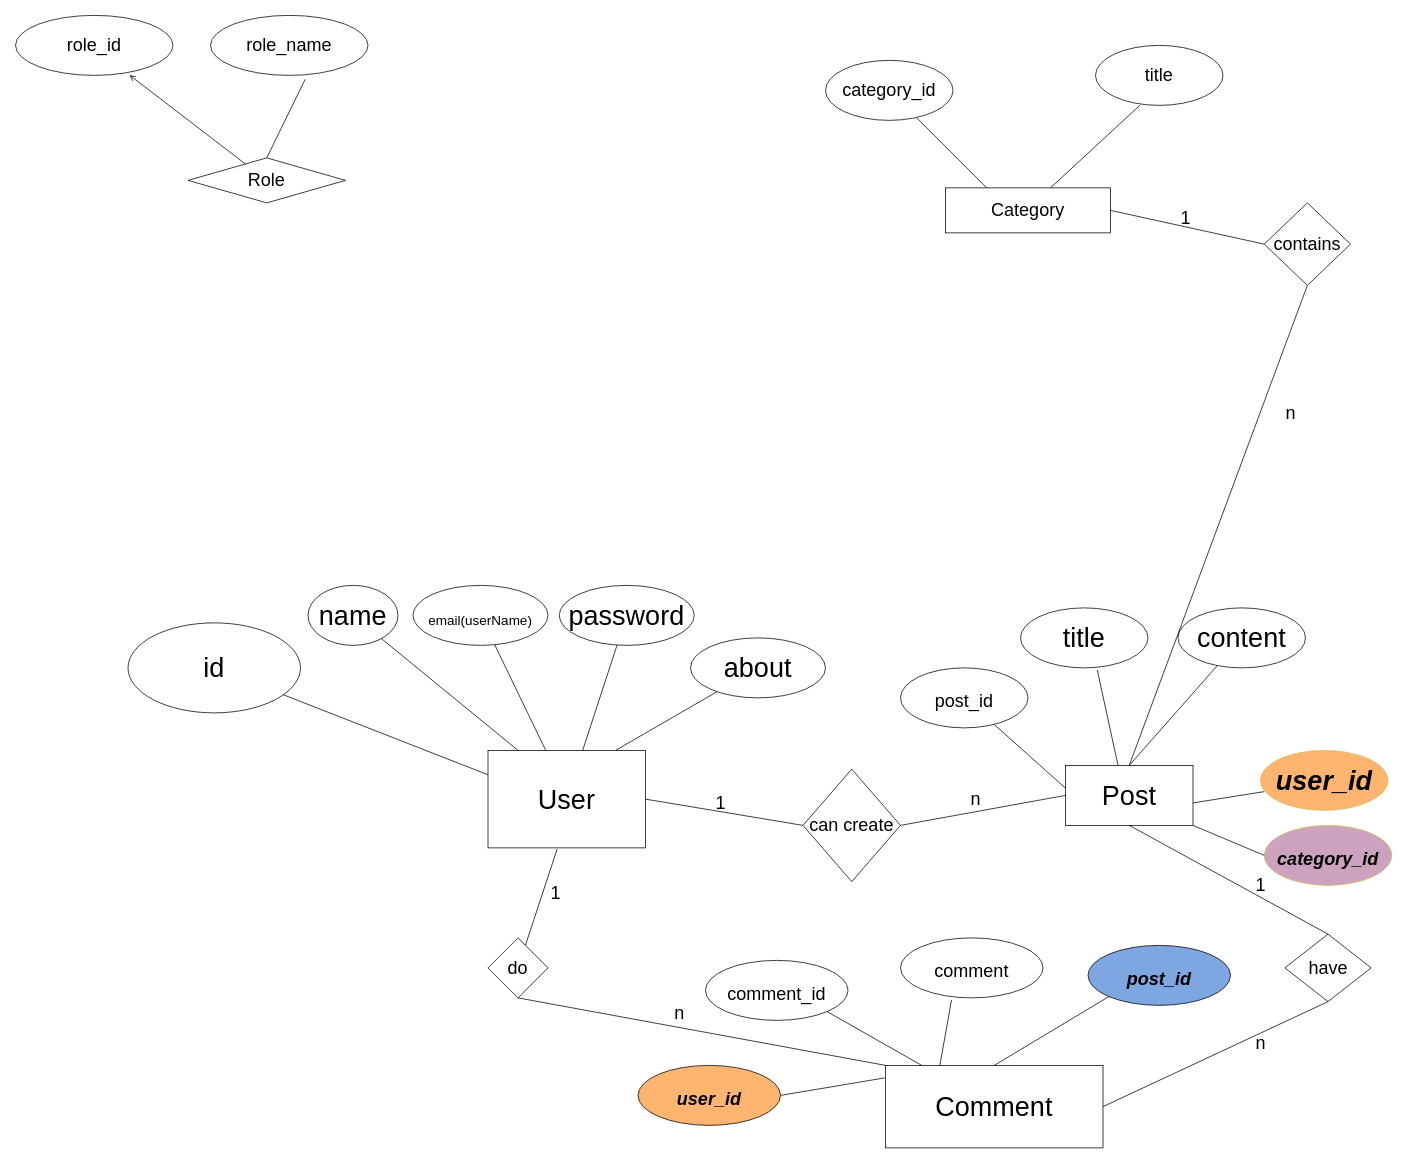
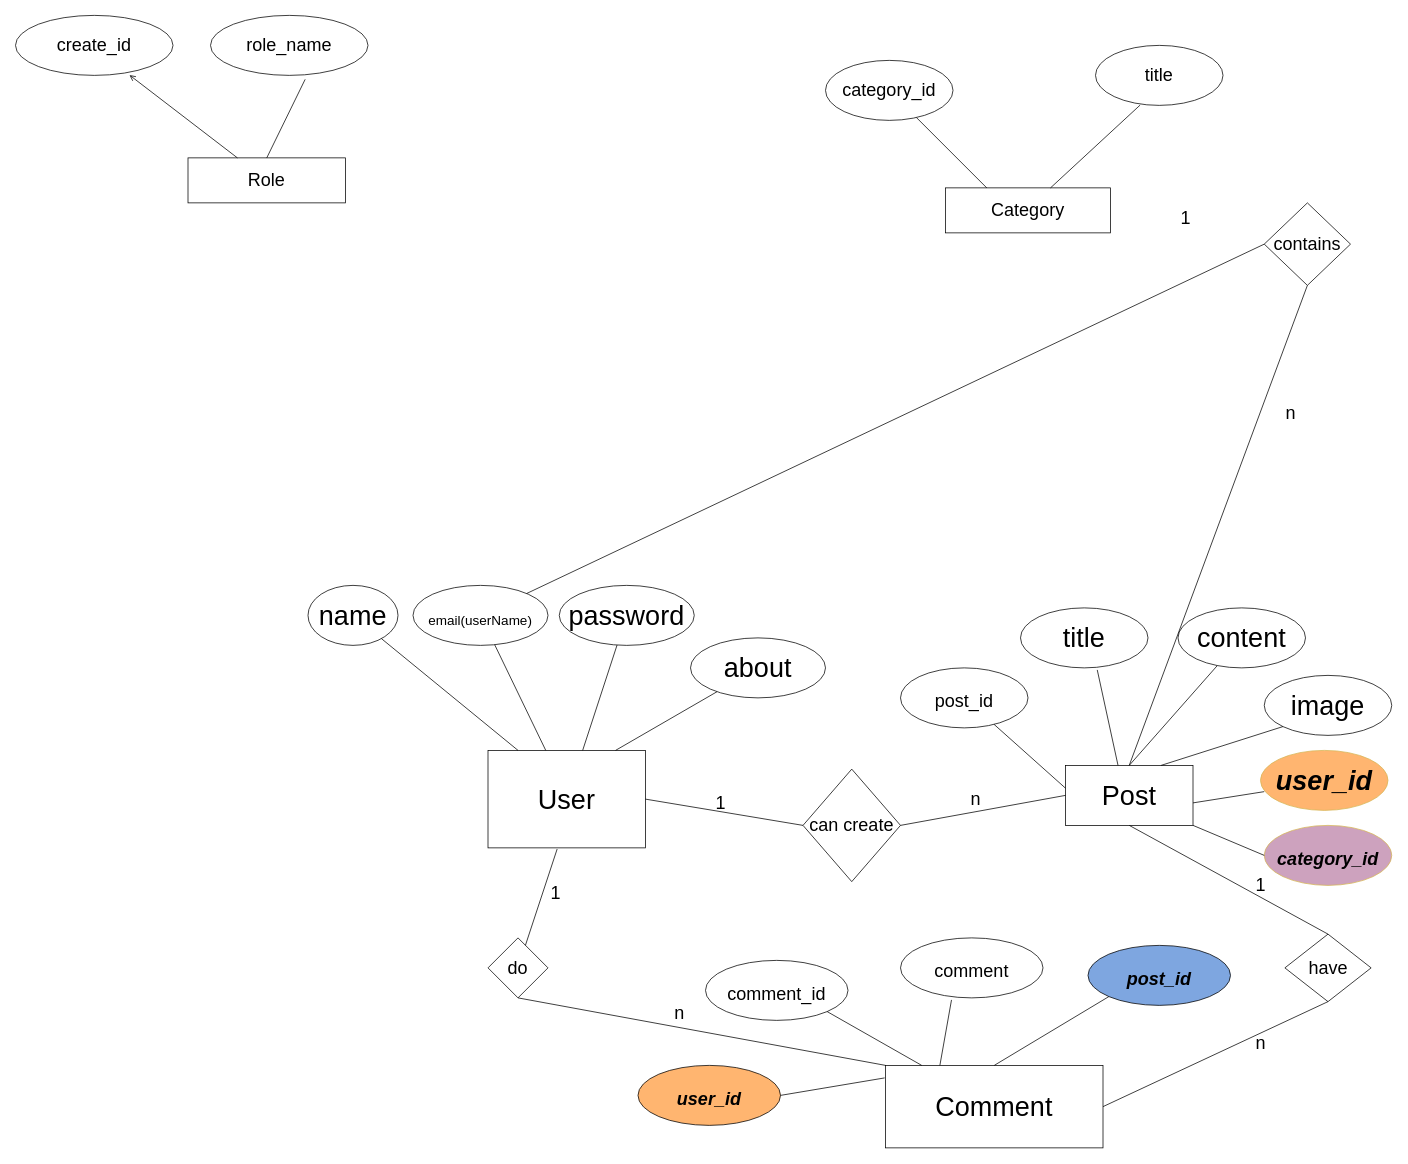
  <mxCell id="0" />
  <mxCell id="1" parent="0" />
  <mxCell id="2" value="&lt;font style=&quot;font-size: 36px;&quot;&gt;User&lt;/font&gt;" style="rounded=0;whiteSpace=wrap;html=1;" vertex="1" parent="1"><mxGeometry x="650" y="1000" width="210" height="130" as="geometry" /></mxCell>
- <mxCell id="3" value="id" style="ellipse;whiteSpace=wrap;html=1;fontSize=36;" vertex="1" parent="1"><mxGeometry x="170" y="830" width="230" height="120" as="geometry" /></mxCell>
  <mxCell id="4" value="name" style="ellipse;whiteSpace=wrap;html=1;fontSize=36;" vertex="1" parent="1"><mxGeometry y="780" width="120" height="80" as="geometry" x="410" /></mxCell>
- <mxCell id="5" value="" style="endArrow=none;html=1;rounded=0;fontSize=36;exitX=0;exitY=0.25;exitDx=0;exitDy=0;" edge="1" parent="1" source="2" target="3"><mxGeometry width="50" height="50" relative="1" as="geometry"><mxPoint x="670" y="1090" as="sourcePoint" /><mxPoint x="830" y="1210" as="targetPoint" /></mxGeometry></mxCell>
  <mxCell id="6" value="" style="endArrow=none;html=1;rounded=0;fontSize=36;" edge="1" parent="1" target="4"><mxGeometry width="50" height="50" relative="1" as="geometry"><mxPoint x="690" y="1000" as="sourcePoint" /><mxPoint x="860" y="1120" as="targetPoint" /></mxGeometry></mxCell>
  <mxCell id="7" value="&lt;font style=&quot;font-size: 18px;&quot;&gt;email(userName)&lt;/font&gt;" style="ellipse;whiteSpace=wrap;html=1;fontSize=36;" vertex="1" parent="1"><mxGeometry x="550" y="780" width="180" height="80" as="geometry" /></mxCell>
  <mxCell id="8" value="password" style="ellipse;whiteSpace=wrap;html=1;fontSize=36;" vertex="1" parent="1"><mxGeometry x="745" y="780" width="180" height="80" as="geometry" /></mxCell>
  <mxCell id="9" value="about" style="ellipse;whiteSpace=wrap;html=1;fontSize=36;" vertex="1" parent="1"><mxGeometry x="920" y="850" width="180" height="80" as="geometry" /></mxCell>
  <mxCell id="10" value="" style="endArrow=none;html=1;rounded=0;fontSize=18;" edge="1" parent="1" target="7"><mxGeometry width="50" height="50" relative="1" as="geometry"><mxPoint x="727" y="1000" as="sourcePoint" /><mxPoint x="860" y="1120" as="targetPoint" /></mxGeometry></mxCell>
  <mxCell id="11" value="" style="endArrow=none;html=1;rounded=0;fontSize=18;" edge="1" parent="1" source="2" target="8"><mxGeometry width="50" height="50" relative="1" as="geometry"><mxPoint x="810" y="990" as="sourcePoint" /><mxPoint x="840" y="870" as="targetPoint" /></mxGeometry></mxCell>
  <mxCell id="12" value="" style="endArrow=none;html=1;rounded=0;fontSize=18;exitX=0.81;exitY=0;exitDx=0;exitDy=0;exitPerimeter=0;" edge="1" parent="1" source="2" target="9"><mxGeometry width="50" height="50" relative="1" as="geometry"><mxPoint x="810" y="1170" as="sourcePoint" /><mxPoint x="860" y="1120" as="targetPoint" /></mxGeometry></mxCell>
  <mxCell id="13" value="&lt;font style=&quot;font-size: 36px;&quot;&gt;Post&lt;/font&gt;" style="rounded=0;whiteSpace=wrap;html=1;fontSize=18;" vertex="1" parent="1"><mxGeometry x="1420" y="1020" width="170" height="80" as="geometry" /></mxCell>
  <mxCell id="14" value="&lt;font style=&quot;font-size: 24px;&quot;&gt;post_id&lt;/font&gt;" style="ellipse;whiteSpace=wrap;html=1;fontSize=36;" vertex="1" parent="1"><mxGeometry x="1200" y="890" width="170" height="80" as="geometry" /></mxCell>
  <mxCell id="15" value="content" style="ellipse;whiteSpace=wrap;html=1;fontSize=36;" vertex="1" parent="1"><mxGeometry x="1570" y="810" width="170" height="80" as="geometry" /></mxCell>
  <mxCell id="16" value="title" style="ellipse;whiteSpace=wrap;html=1;fontSize=36;" vertex="1" parent="1"><mxGeometry x="1360" y="810" width="170" height="80" as="geometry" /></mxCell>
+ <mxCell id="17" value="image" style="ellipse;whiteSpace=wrap;html=1;fontSize=36;" vertex="1" parent="1"><mxGeometry x="1685" y="900" width="170" height="80" as="geometry" /></mxCell>
  <mxCell id="18" value="&lt;b&gt;&lt;i&gt;user_id&lt;/i&gt;&lt;/b&gt;" style="ellipse;whiteSpace=wrap;html=1;fontSize=36;fillColor=#FFB570;strokeColor=#d6b656;" vertex="1" parent="1"><mxGeometry x="1680" y="1000" width="170" height="80" as="geometry" /></mxCell>
  <mxCell id="19" value="" style="endArrow=none;html=1;rounded=0;fontSize=24;exitX=0;exitY=0.38;exitDx=0;exitDy=0;exitPerimeter=0;" edge="1" parent="1" source="13" target="14"><mxGeometry width="50" height="50" relative="1" as="geometry"><mxPoint x="1190" y="1010" as="sourcePoint" /><mxPoint x="1240" y="960" as="targetPoint" /></mxGeometry></mxCell>
  <mxCell id="20" value="" style="endArrow=none;html=1;rounded=0;fontSize=24;exitX=0.602;exitY=1.034;exitDx=0;exitDy=0;exitPerimeter=0;entryX=0.412;entryY=0;entryDx=0;entryDy=0;entryPerimeter=0;" edge="1" parent="1" source="16" target="13"><mxGeometry width="50" height="50" relative="1" as="geometry"><mxPoint x="1190" y="1010" as="sourcePoint" /><mxPoint x="1240" y="960" as="targetPoint" /></mxGeometry></mxCell>
  <mxCell id="21" value="" style="endArrow=none;html=1;rounded=0;fontSize=24;entryX=0.5;entryY=0;entryDx=0;entryDy=0;" edge="1" parent="1" source="15" target="13"><mxGeometry width="50" height="50" relative="1" as="geometry"><mxPoint x="1190" y="1010" as="sourcePoint" /><mxPoint x="1240" y="960" as="targetPoint" /></mxGeometry></mxCell>
+ <mxCell id="22" value="" style="endArrow=none;html=1;rounded=0;fontSize=24;entryX=0;entryY=1;entryDx=0;entryDy=0;exitX=0.75;exitY=0;exitDx=0;exitDy=0;" edge="1" parent="1" source="13" target="17"><mxGeometry width="50" height="50" relative="1" as="geometry"><mxPoint x="1190" y="1010" as="sourcePoint" /><mxPoint x="1240" y="960" as="targetPoint" /></mxGeometry></mxCell>
  <mxCell id="23" value="" style="endArrow=none;html=1;rounded=0;fontSize=24;entryX=0.029;entryY=0.688;entryDx=0;entryDy=0;entryPerimeter=0;" edge="1" parent="1" target="18"><mxGeometry width="50" height="50" relative="1" as="geometry"><mxPoint x="1590" y="1070" as="sourcePoint" /><mxPoint x="1240" y="960" as="targetPoint" /></mxGeometry></mxCell>
  <mxCell id="24" value="can create" style="rhombus;whiteSpace=wrap;html=1;fontSize=24;" vertex="1" parent="1"><mxGeometry x="1070" y="1025" width="130" height="150" as="geometry" /></mxCell>
  <mxCell id="25" value="" style="endArrow=none;html=1;rounded=0;fontSize=24;exitX=1;exitY=0.5;exitDx=0;exitDy=0;entryX=0;entryY=0.5;entryDx=0;entryDy=0;" edge="1" parent="1" source="2" target="24"><mxGeometry width="50" height="50" relative="1" as="geometry"><mxPoint x="1190" y="1010" as="sourcePoint" /><mxPoint x="1240" y="960" as="targetPoint" /></mxGeometry></mxCell>
  <mxCell id="26" value="" style="endArrow=none;html=1;rounded=0;fontSize=24;entryX=0;entryY=0.5;entryDx=0;entryDy=0;exitX=1;exitY=0.5;exitDx=0;exitDy=0;" edge="1" parent="1" source="24" target="13"><mxGeometry width="50" height="50" relative="1" as="geometry"><mxPoint x="1190" y="1010" as="sourcePoint" /><mxPoint x="1240" y="960" as="targetPoint" /></mxGeometry></mxCell>
  <mxCell id="27" value="1" style="text;html=1;align=center;verticalAlign=middle;resizable=0;points=[];autosize=1;strokeColor=none;fillColor=none;fontSize=24;" vertex="1" parent="1"><mxGeometry x="940" y="1050" width="40" height="40" as="geometry" /></mxCell>
  <mxCell id="28" value="n" style="text;html=1;align=center;verticalAlign=middle;resizable=0;points=[];autosize=1;strokeColor=none;fillColor=none;fontSize=24;" vertex="1" parent="1"><mxGeometry x="1280" y="1045" width="40" height="40" as="geometry" /></mxCell>
  <mxCell id="29" value="&lt;font style=&quot;font-size: 36px;&quot;&gt;Comment&lt;/font&gt;" style="rounded=0;whiteSpace=wrap;html=1;fontSize=24;" vertex="1" parent="1"><mxGeometry x="1180" y="1420" width="290" height="110" as="geometry" /></mxCell>
  <mxCell id="30" value="&lt;font style=&quot;font-size: 24px;&quot;&gt;comment_id&lt;/font&gt;" style="ellipse;whiteSpace=wrap;html=1;fontSize=36;" vertex="1" parent="1"><mxGeometry x="940" y="1280" width="190" height="80" as="geometry" /></mxCell>
  <mxCell id="31" value="&lt;font style=&quot;font-size: 24px;&quot;&gt;comment&lt;/font&gt;" style="ellipse;whiteSpace=wrap;html=1;fontSize=36;" vertex="1" parent="1"><mxGeometry x="1200" y="1250" width="190" height="80" as="geometry" /></mxCell>
  <mxCell id="32" value="&lt;span style=&quot;font-size: 24px;&quot;&gt;&lt;b&gt;&lt;i&gt;post_id&lt;/i&gt;&lt;/b&gt;&lt;/span&gt;" style="ellipse;whiteSpace=wrap;html=1;fontSize=36;fillColor=#7EA6E0;" vertex="1" parent="1"><mxGeometry x="1450" y="1260" width="190" height="80" as="geometry" /></mxCell>
  <mxCell id="33" value="&lt;span style=&quot;font-size: 24px;&quot;&gt;&lt;b&gt;&lt;i&gt;user_id&lt;/i&gt;&lt;/b&gt;&lt;/span&gt;" style="ellipse;whiteSpace=wrap;html=1;fontSize=36;fillColor=#FFB570;" vertex="1" parent="1"><mxGeometry x="850" y="1420" width="190" height="80" as="geometry" /></mxCell>
  <mxCell id="34" value="" style="endArrow=none;html=1;rounded=0;fontSize=24;entryX=1;entryY=0.5;entryDx=0;entryDy=0;exitX=-0.004;exitY=0.152;exitDx=0;exitDy=0;exitPerimeter=0;" edge="1" parent="1" source="29" target="33"><mxGeometry width="50" height="50" relative="1" as="geometry"><mxPoint x="1190" y="1290" as="sourcePoint" /><mxPoint x="1240" y="1240" as="targetPoint" /></mxGeometry></mxCell>
  <mxCell id="35" value="" style="endArrow=none;html=1;rounded=0;fontSize=24;entryX=1;entryY=1;entryDx=0;entryDy=0;" edge="1" parent="1" source="29" target="30"><mxGeometry width="50" height="50" relative="1" as="geometry"><mxPoint x="1188.84" y="1446.72" as="sourcePoint" /><mxPoint x="1050" y="1470" as="targetPoint" /></mxGeometry></mxCell>
  <mxCell id="36" value="" style="endArrow=none;html=1;rounded=0;fontSize=24;entryX=0.358;entryY=1.034;entryDx=0;entryDy=0;entryPerimeter=0;exitX=0.25;exitY=0;exitDx=0;exitDy=0;" edge="1" parent="1" source="29" target="31"><mxGeometry width="50" height="50" relative="1" as="geometry"><mxPoint x="1238.093" y="1430" as="sourcePoint" /><mxPoint x="1111.921" y="1358.391" as="targetPoint" /></mxGeometry></mxCell>
  <mxCell id="37" value="" style="endArrow=none;html=1;rounded=0;fontSize=24;entryX=0;entryY=1;entryDx=0;entryDy=0;exitX=0.5;exitY=0;exitDx=0;exitDy=0;" edge="1" parent="1" source="29" target="32"><mxGeometry width="50" height="50" relative="1" as="geometry"><mxPoint x="1262.5" y="1430" as="sourcePoint" /><mxPoint x="1278.02" y="1342.72" as="targetPoint" /></mxGeometry></mxCell>
  <mxCell id="38" value="do" style="rhombus;whiteSpace=wrap;html=1;fontSize=24;fillColor=#FFFFFF;" vertex="1" parent="1"><mxGeometry x="650" y="1250" width="80" height="80" as="geometry" /></mxCell>
  <mxCell id="39" value="" style="endArrow=none;html=1;rounded=0;fontSize=24;entryX=0.439;entryY=1.012;entryDx=0;entryDy=0;entryPerimeter=0;" edge="1" parent="1" source="38" target="2"><mxGeometry width="50" height="50" relative="1" as="geometry"><mxPoint x="1190" y="1290" as="sourcePoint" /><mxPoint x="1240" y="1240" as="targetPoint" /></mxGeometry></mxCell>
  <mxCell id="40" value="" style="endArrow=none;html=1;rounded=0;fontSize=24;entryX=0.5;entryY=1;entryDx=0;entryDy=0;exitX=0;exitY=0;exitDx=0;exitDy=0;" edge="1" parent="1" source="29" target="38"><mxGeometry width="50" height="50" relative="1" as="geometry"><mxPoint x="1190" y="1300" as="sourcePoint" /><mxPoint x="1240" y="1240" as="targetPoint" /></mxGeometry></mxCell>
  <mxCell id="41" value="1" style="text;html=1;align=center;verticalAlign=middle;resizable=0;points=[];autosize=1;strokeColor=none;fillColor=none;fontSize=24;" vertex="1" parent="1"><mxGeometry x="720" y="1170" width="40" height="40" as="geometry" /></mxCell>
  <mxCell id="42" value="n" style="text;html=1;align=center;verticalAlign=middle;resizable=0;points=[];autosize=1;strokeColor=none;fillColor=none;fontSize=24;" vertex="1" parent="1"><mxGeometry x="885" y="1330" width="40" height="40" as="geometry" /></mxCell>
  <mxCell id="43" value="have" style="rhombus;whiteSpace=wrap;html=1;fontSize=24;fillColor=#FFFFFF;" vertex="1" parent="1"><mxGeometry x="1712.5" y="1245" width="115" height="90" as="geometry" /></mxCell>
  <mxCell id="44" value="" style="endArrow=none;html=1;rounded=0;fontSize=24;entryX=0.5;entryY=1;entryDx=0;entryDy=0;exitX=0.5;exitY=0;exitDx=0;exitDy=0;" edge="1" parent="1" source="43" target="13"><mxGeometry width="50" height="50" relative="1" as="geometry"><mxPoint x="1190" y="1290" as="sourcePoint" /><mxPoint x="1240" y="1240" as="targetPoint" /></mxGeometry></mxCell>
  <mxCell id="45" value="" style="endArrow=none;html=1;rounded=0;fontSize=24;entryX=0.5;entryY=1;entryDx=0;entryDy=0;exitX=1;exitY=0.5;exitDx=0;exitDy=0;" edge="1" parent="1" source="29" target="43"><mxGeometry width="50" height="50" relative="1" as="geometry"><mxPoint x="1480" y="1470" as="sourcePoint" /><mxPoint x="1240" y="1240" as="targetPoint" /></mxGeometry></mxCell>
  <mxCell id="46" value="1" style="text;html=1;align=center;verticalAlign=middle;resizable=0;points=[];autosize=1;strokeColor=none;fillColor=none;fontSize=24;" vertex="1" parent="1"><mxGeometry x="1660" y="1160" width="40" height="40" as="geometry" /></mxCell>
  <mxCell id="47" value="n" style="text;html=1;align=center;verticalAlign=middle;resizable=0;points=[];autosize=1;strokeColor=none;fillColor=none;fontSize=24;" vertex="1" parent="1"><mxGeometry x="1660" y="1370" width="40" height="40" as="geometry" /></mxCell>
  <mxCell id="48" value="Category" style="rounded=0;whiteSpace=wrap;html=1;fontSize=24;fillColor=#FFFFFF;" vertex="1" parent="1"><mxGeometry x="1260" y="250" width="220" height="60" as="geometry" /></mxCell>
  <mxCell id="49" value="category_id" style="ellipse;whiteSpace=wrap;html=1;fontSize=24;fillColor=#FFFFFF;" vertex="1" parent="1"><mxGeometry x="1100" y="80" width="170" height="80" as="geometry" /></mxCell>
  <mxCell id="50" value="title" style="ellipse;whiteSpace=wrap;html=1;fontSize=24;fillColor=#FFFFFF;" vertex="1" parent="1"><mxGeometry x="1460" y="60" width="170" height="80" as="geometry" /></mxCell>
  <mxCell id="51" value="" style="endArrow=none;html=1;rounded=0;fontSize=24;exitX=0.25;exitY=0;exitDx=0;exitDy=0;" edge="1" parent="1" source="48" target="49"><mxGeometry width="50" height="50" relative="1" as="geometry"><mxPoint x="1310" y="240" as="sourcePoint" /><mxPoint x="1240" y="390" as="targetPoint" /></mxGeometry></mxCell>
  <mxCell id="52" value="" style="endArrow=none;html=1;rounded=0;fontSize=24;entryX=0.35;entryY=0.995;entryDx=0;entryDy=0;entryPerimeter=0;" edge="1" parent="1" target="50"><mxGeometry width="50" height="50" relative="1" as="geometry"><mxPoint x="1400" y="250" as="sourcePoint" /><mxPoint x="1240" y="390" as="targetPoint" /></mxGeometry></mxCell>
  <mxCell id="53" value="contains" style="rhombus;whiteSpace=wrap;html=1;fontSize=24;fillColor=#FFFFFF;" vertex="1" parent="1"><mxGeometry x="1685" y="270" width="115" height="110" as="geometry" /></mxCell>
- <mxCell id="54" value="" style="endArrow=none;html=1;rounded=0;fontSize=24;entryX=1;entryY=0.5;entryDx=0;entryDy=0;exitX=0;exitY=0.5;exitDx=0;exitDy=0;" edge="1" parent="1" source="53" target="48"><mxGeometry width="50" height="50" relative="1" as="geometry"><mxPoint x="1190" y="440" as="sourcePoint" /><mxPoint x="1240" y="390" as="targetPoint" /></mxGeometry></mxCell>
+ <mxCell id="54" value="" style="endArrow=none;html=1;rounded=0;fontSize=24;exitX=0;exitY=0.5;exitDx=0;exitDy=0;" edge="1" parent="1" source="53" target="7"><mxGeometry width="50" height="50" relative="1" as="geometry"><mxPoint x="1190" y="440" as="sourcePoint" /><mxPoint x="1240" y="390" as="targetPoint" /></mxGeometry></mxCell>
  <mxCell id="55" value="" style="endArrow=none;html=1;rounded=0;fontSize=24;entryX=0.5;entryY=1;entryDx=0;entryDy=0;exitX=0.5;exitY=0;exitDx=0;exitDy=0;" edge="1" parent="1" source="13" target="53"><mxGeometry width="50" height="50" relative="1" as="geometry"><mxPoint x="1190" y="720" as="sourcePoint" /><mxPoint x="1240" y="670" as="targetPoint" /></mxGeometry></mxCell>
  <mxCell id="56" value="1" style="text;html=1;align=center;verticalAlign=middle;resizable=0;points=[];autosize=1;strokeColor=none;fillColor=none;fontSize=24;" vertex="1" parent="1"><mxGeometry x="1560" y="270" width="40" height="40" as="geometry" /></mxCell>
  <mxCell id="57" value="n" style="text;html=1;align=center;verticalAlign=middle;resizable=0;points=[];autosize=1;strokeColor=none;fillColor=none;fontSize=24;" vertex="1" parent="1"><mxGeometry x="1700" y="530" width="40" height="40" as="geometry" /></mxCell>
  <mxCell id="58" value="&lt;b&gt;&lt;i&gt;&lt;font style=&quot;font-size: 24px;&quot;&gt;category_id&lt;/font&gt;&lt;/i&gt;&lt;/b&gt;" style="ellipse;whiteSpace=wrap;html=1;fontSize=36;fillColor=#CDA2BE;strokeColor=#d6b656;" vertex="1" parent="1"><mxGeometry x="1685" y="1100" width="170" height="80" as="geometry" /></mxCell>
  <mxCell id="59" value="" style="endArrow=none;html=1;rounded=0;fontSize=24;entryX=1;entryY=1;entryDx=0;entryDy=0;exitX=0;exitY=0.5;exitDx=0;exitDy=0;" edge="1" parent="1" source="58" target="13"><mxGeometry width="50" height="50" relative="1" as="geometry"><mxPoint x="1190" y="1150" as="sourcePoint" /><mxPoint x="1240" y="1100" as="targetPoint" /></mxGeometry></mxCell>
- <mxCell id="60" value="Role" style="rhombus;whiteSpace=wrap;html=1;fontSize=24;fillColor=#FFFFFF;" vertex="1" parent="1"><mxGeometry x="250" y="210" width="210" height="60" as="geometry" /></mxCell>
- <mxCell id="61" value="role_id" style="ellipse;whiteSpace=wrap;html=1;fontSize=24;fillColor=#FFFFFF;" vertex="1" parent="1"><mxGeometry x="20" y="20" width="210" height="80" as="geometry" /></mxCell>
+ <mxCell id="60" value="Role" style="rounded=0;whiteSpace=wrap;html=1;fontSize=24;fillColor=#FFFFFF;" vertex="1" parent="1"><mxGeometry x="250" y="210" width="210" height="60" as="geometry" /></mxCell>
+ <mxCell id="61" value="create_id" style="ellipse;whiteSpace=wrap;html=1;fontSize=24;fillColor=#FFFFFF;" vertex="1" parent="1"><mxGeometry x="20" y="20" width="210" height="80" as="geometry" /></mxCell>
  <mxCell id="62" value="" style="endArrow=open;html=1;rounded=0;fontSize=24;entryX=0.724;entryY=0.995;entryDx=0;entryDy=0;entryPerimeter=0;" edge="1" parent="1" source="60" target="61"><mxGeometry width="50" height="50" relative="1" as="geometry"><mxPoint x="640" y="290" as="sourcePoint" /><mxPoint x="690" y="240" as="targetPoint" /></mxGeometry></mxCell>
  <mxCell id="63" value="role_name" style="ellipse;whiteSpace=wrap;html=1;fontSize=24;fillColor=#FFFFFF;" vertex="1" parent="1"><mxGeometry x="280" y="20" width="210" height="80" as="geometry" /></mxCell>
  <mxCell id="64" value="" style="endArrow=none;html=1;rounded=0;fontSize=24;entryX=0.601;entryY=1.066;entryDx=0;entryDy=0;entryPerimeter=0;exitX=0.5;exitY=0;exitDx=0;exitDy=0;" edge="1" parent="1" source="60" target="63"><mxGeometry width="50" height="50" relative="1" as="geometry"><mxPoint x="640" y="290" as="sourcePoint" /><mxPoint x="690" y="240" as="targetPoint" /></mxGeometry></mxCell>
